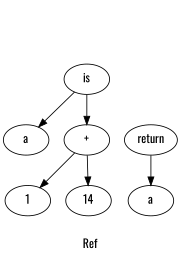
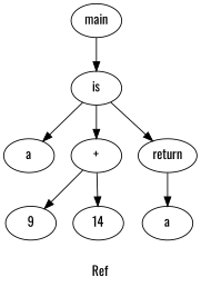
  digraph {
    fontname=Oswald
    label=Ref
    node [fontname=Oswald]
    edge [fontname=Oswald]
+   n1 [label=main]
    n2 [label=is]
    n3 [label=a]
    n4 [label="+"]
    n5 [label=return]
-   n6 [label=1]
+   n6 [label=9]
    n7 [label=14]
    n8 [label=a]
+   n1 -> n2
    n2 -> n3
    n2 -> n4
+   n2 -> n5
    n4 -> n6
    n4 -> n7
    n5 -> n8
  }
